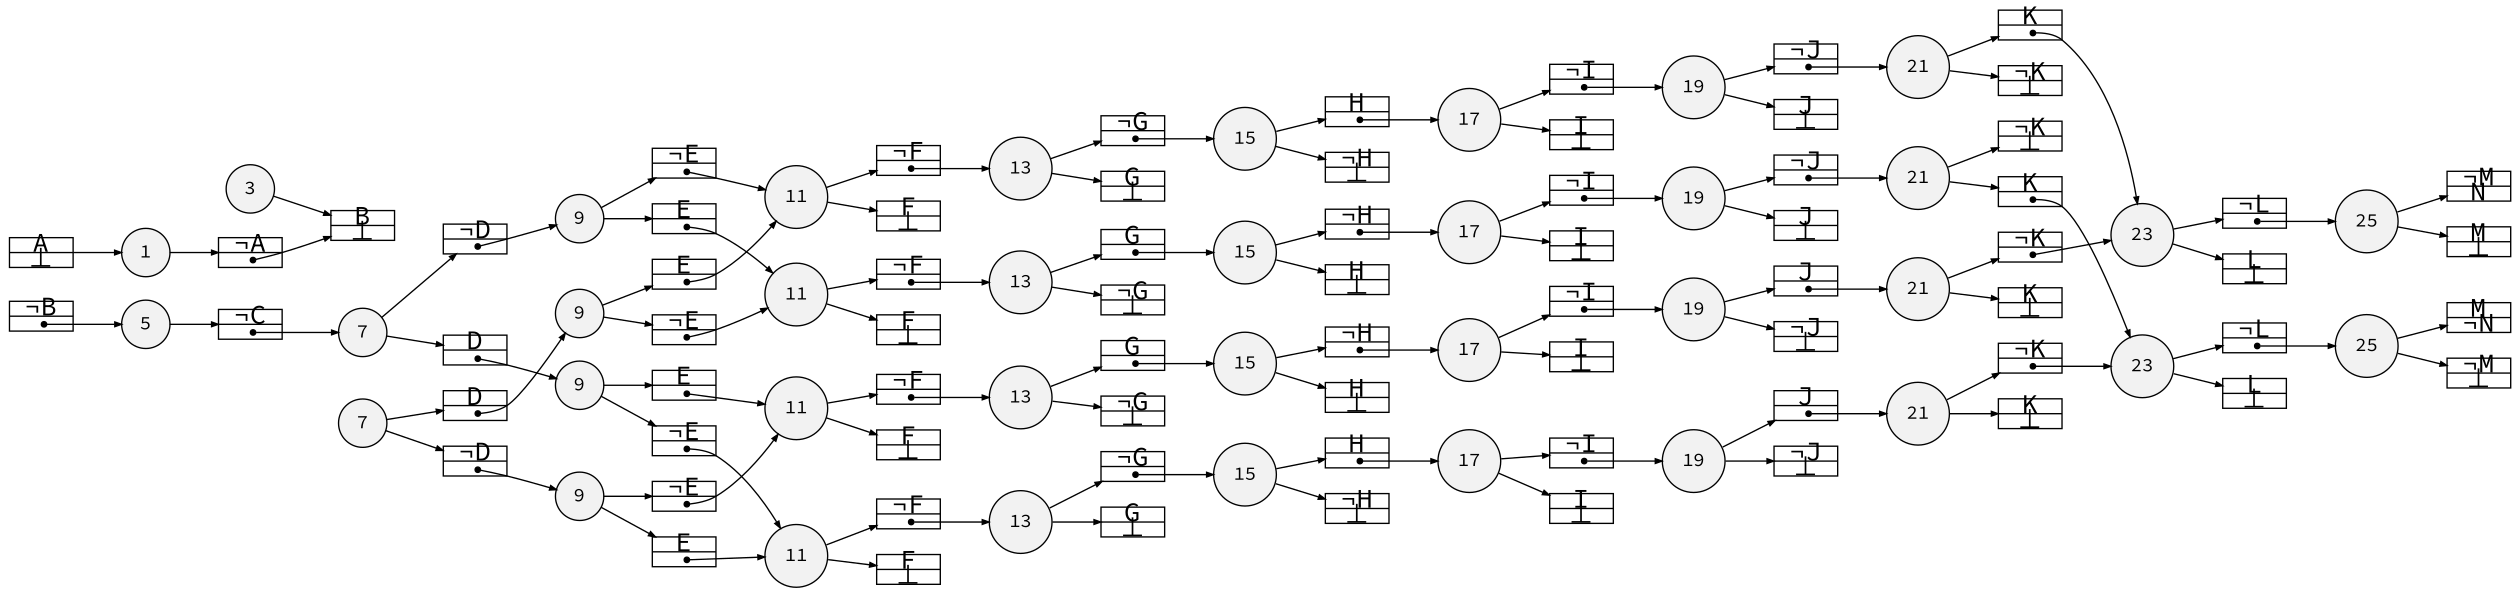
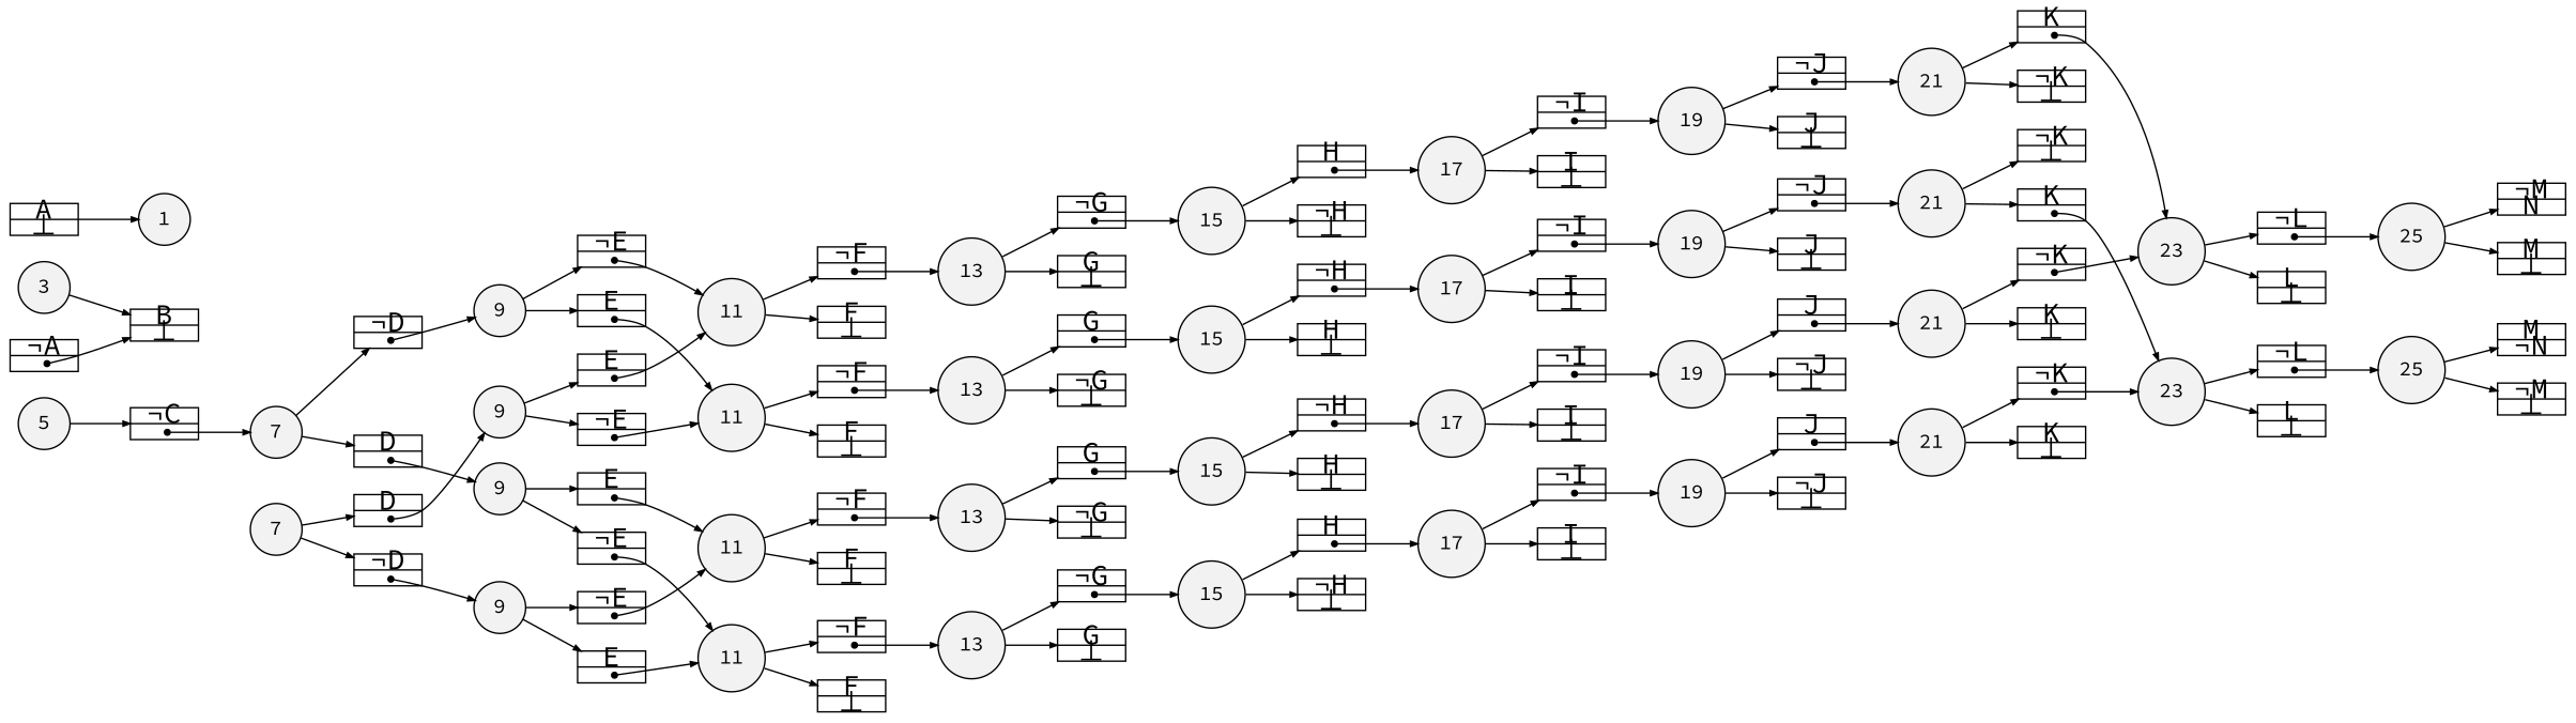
  digraph {
    fontname="Source Code Pro"
    rankdir=LR
    node [fillcolor=white fontname="Source Code Pro" shape=record style=filled fixedsize=true fontsize=20]
    edge [arrowsize=.50 fontname="Source Code Pro"]
    n1 [fillcolor=gray95 height=.25 label=25 shape=circle width=.25 fixedsize="" fontsize=""]
    n2 [fillcolor=gray95 height=.25 label=25 shape=circle width=.25 fixedsize="" fontsize=""]
    n3 [fillcolor=gray95 height=.25 label=23 shape=circle width=.25 fixedsize="" fontsize=""]
    n4 [fillcolor=gray95 height=.25 label=23 shape=circle width=.25 fixedsize="" fontsize=""]
    n5 [fillcolor=gray95 height=.25 label=21 shape=circle width=.25 fixedsize="" fontsize=""]
    n6 [fillcolor=gray95 height=.25 label=21 shape=circle width=.25 fixedsize="" fontsize=""]
    n7 [fillcolor=gray95 height=.25 label=21 shape=circle width=.25 fixedsize="" fontsize=""]
    n8 [fillcolor=gray95 height=.25 label=21 shape=circle width=.25 fixedsize="" fontsize=""]
    n9 [fillcolor=gray95 height=.25 label=19 shape=circle width=.25 fixedsize="" fontsize=""]
    n10 [fillcolor=gray95 height=.25 label=19 shape=circle width=.25 fixedsize="" fontsize=""]
    n11 [fillcolor=gray95 height=.25 label=19 shape=circle width=.25 fixedsize="" fontsize=""]
    n12 [fillcolor=gray95 height=.25 label=19 shape=circle width=.25 fixedsize="" fontsize=""]
    n13 [fillcolor=gray95 height=.25 label=17 shape=circle width=.25 fixedsize="" fontsize=""]
    n14 [fillcolor=gray95 height=.25 label=17 shape=circle width=.25 fixedsize="" fontsize=""]
    n15 [fillcolor=gray95 height=.25 label=17 shape=circle width=.25 fixedsize="" fontsize=""]
    n16 [fillcolor=gray95 height=.25 label=17 shape=circle width=.25 fixedsize="" fontsize=""]
    n17 [fillcolor=gray95 height=.25 label=15 shape=circle width=.25 fixedsize="" fontsize=""]
    n18 [fillcolor=gray95 height=.25 label=15 shape=circle width=.25 fixedsize="" fontsize=""]
    n19 [fillcolor=gray95 height=.25 label=15 shape=circle width=.25 fixedsize="" fontsize=""]
    n20 [fillcolor=gray95 height=.25 label=15 shape=circle width=.25 fixedsize="" fontsize=""]
    n21 [fillcolor=gray95 height=.25 label=13 shape=circle width=.25 fixedsize="" fontsize=""]
    n22 [fillcolor=gray95 height=.25 label=13 shape=circle width=.25 fixedsize="" fontsize=""]
    n23 [fillcolor=gray95 height=.25 label=13 shape=circle width=.25 fixedsize="" fontsize=""]
    n24 [fillcolor=gray95 height=.25 label=13 shape=circle width=.25 fixedsize="" fontsize=""]
    n25 [fillcolor=gray95 height=.25 label=11 shape=circle width=.25 fixedsize="" fontsize=""]
    n26 [fillcolor=gray95 height=.25 label=11 shape=circle width=.25 fixedsize="" fontsize=""]
    n27 [fillcolor=gray95 height=.25 label=11 shape=circle width=.25 fixedsize="" fontsize=""]
    n28 [fillcolor=gray95 height=.25 label=11 shape=circle width=.25 fixedsize="" fontsize=""]
    n29 [fillcolor=gray95 height=.25 label=9 shape=circle width=.25 fixedsize="" fontsize=""]
    n30 [fillcolor=gray95 height=.25 label=9 shape=circle width=.25 fixedsize="" fontsize=""]
    n31 [fillcolor=gray95 height=.25 label=9 shape=circle width=.25 fixedsize="" fontsize=""]
    n32 [fillcolor=gray95 height=.25 label=9 shape=circle width=.25 fixedsize="" fontsize=""]
    n33 [fillcolor=gray95 height=.25 label=7 shape=circle width=.25 fixedsize="" fontsize=""]
    n34 [fillcolor=gray95 height=.25 label=7 shape=circle width=.25 fixedsize="" fontsize=""]
    n35 [fillcolor=gray95 height=.25 label=5 shape=circle width=.25 fixedsize="" fontsize=""]
    n36 [fillcolor=gray95 height=.25 label=3 shape=circle width=.25 fixedsize="" fontsize=""]
    n37 [fillcolor=gray95 height=.25 label=1 shape=circle width=.25 fixedsize="" fontsize=""]
    n38 [height=.30 label="<L>&not;M|<R>N" width=.65]
    n39 [height=.30 label="<L>M|<R>&#8869;" width=.65]
    n40 [height=.30 label="<L>M|<R>&not;N" width=.65]
    n41 [height=.30 label="<L>&not;M|<R>&#8869;" width=.65]
    n42 [height=.30 label="<L>&not;L|<R>" width=.65]
    n43 [height=.30 label="<L>L|<R>&#8869;" width=.65]
    n44 [height=.30 label="<L>&not;L|<R>" width=.65]
    n45 [height=.30 label="<L>L|<R>&#8869;" width=.65]
    n46 [height=.30 label="<L>K|<R>" width=.65]
    n47 [height=.30 label="<L>&not;K|<R>&#8869;" width=.65]
    n48 [height=.30 label="<L>K|<R>" width=.65]
    n49 [height=.30 label="<L>&not;K|<R>&#8869;" width=.65]
    n50 [height=.30 label="<L>&not;K|<R>" width=.65]
    n51 [height=.30 label="<L>K|<R>&#8869;" width=.65]
    n52 [height=.30 label="<L>&not;K|<R>" width=.65]
    n53 [height=.30 label="<L>K|<R>&#8869;" width=.65]
    n54 [height=.30 label="<L>&not;J|<R>" width=.65]
    n55 [height=.30 label="<L>J|<R>&#8869;" width=.65]
    n56 [height=.30 label="<L>&not;J|<R>" width=.65]
    n57 [height=.30 label="<L>J|<R>&#8869;" width=.65]
    n58 [height=.30 label="<L>J|<R>" width=.65]
    n59 [height=.30 label="<L>&not;J|<R>&#8869;" width=.65]
    n60 [height=.30 label="<L>J|<R>" width=.65]
    n61 [height=.30 label="<L>&not;J|<R>&#8869;" width=.65]
    n62 [height=.30 label="<L>&not;I|<R>" width=.65]
    n63 [height=.30 label="<L>I|<R>&#8869;" width=.65]
    n64 [height=.30 label="<L>&not;I|<R>" width=.65]
    n65 [height=.30 label="<L>I|<R>&#8869;" width=.65]
    n66 [height=.30 label="<L>&not;I|<R>" width=.65]
    n67 [height=.30 label="<L>I|<R>&#8869;" width=.65]
    n68 [height=.30 label="<L>&not;I|<R>" width=.65]
    n69 [height=.30 label="<L>I|<R>&#8869;" width=.65]
    n70 [height=.30 label="<L>H|<R>" width=.65]
    n71 [height=.30 label="<L>&not;H|<R>&#8869;" width=.65]
    n72 [height=.30 label="<L>&not;H|<R>" width=.65]
    n73 [height=.30 label="<L>H|<R>&#8869;" width=.65]
    n74 [height=.30 label="<L>&not;H|<R>" width=.65]
    n75 [height=.30 label="<L>H|<R>&#8869;" width=.65]
    n76 [height=.30 label="<L>H|<R>" width=.65]
    n77 [height=.30 label="<L>&not;H|<R>&#8869;" width=.65]
    n78 [height=.30 label="<L>&not;G|<R>" width=.65]
    n79 [height=.30 label="<L>G|<R>&#8869;" width=.65]
    n80 [height=.30 label="<L>G|<R>" width=.65]
    n81 [height=.30 label="<L>&not;G|<R>&#8869;" width=.65]
    n82 [height=.30 label="<L>G|<R>" width=.65]
    n83 [height=.30 label="<L>&not;G|<R>&#8869;" width=.65]
    n84 [height=.30 label="<L>&not;G|<R>" width=.65]
    n85 [height=.30 label="<L>G|<R>&#8869;" width=.65]
    n86 [height=.30 label="<L>&not;F|<R>" width=.65]
    n87 [height=.30 label="<L>F|<R>&#8869;" width=.65]
    n88 [height=.30 label="<L>&not;F|<R>" width=.65]
    n89 [height=.30 label="<L>F|<R>&#8869;" width=.65]
    n90 [height=.30 label="<L>&not;F|<R>" width=.65]
    n91 [height=.30 label="<L>F|<R>&#8869;" width=.65]
    n92 [height=.30 label="<L>&not;F|<R>" width=.65]
    n93 [height=.30 label="<L>F|<R>&#8869;" width=.65]
    n94 [height=.30 label="<L>&not;E|<R>" width=.65]
    n95 [height=.30 label="<L>E|<R>" width=.65]
    n96 [height=.30 label="<L>E|<R>" width=.65]
    n97 [height=.30 label="<L>&not;E|<R>" width=.65]
    n98 [height=.30 label="<L>E|<R>" width=.65]
    n99 [height=.30 label="<L>&not;E|<R>" width=.65]
    n100 [height=.30 label="<L>&not;E|<R>" width=.65]
    n101 [height=.30 label="<L>E|<R>" width=.65]
    n102 [height=.30 label="<L>&not;D|<R>" width=.65]
    n103 [height=.30 label="<L>D|<R>" width=.65]
    n104 [height=.30 label="<L>D|<R>" width=.65]
    n105 [height=.30 label="<L>&not;D|<R>" width=.65]
    n106 [height=.30 label="<L>&not;C|<R>" width=.65]
    n107 [height=.30 label="<L>B|<R>&#8869;" width=.65]
    n108 [height=.30 label="<L>&not;A|<R>" width=.65]
-   n109 [height=.30 label="<L>&not;B|<R>" width=.65]
    n110 [height=.30 label="<L>A|<R>&#8869;" width=.65]
    subgraph sub_1 {
      rank=same
      n1
      n2
    }
    subgraph sub_2 {
      rank=same
      n3
      n4
    }
    subgraph sub_3 {
      rank=same
      n5
      n6
      n7
      n8
    }
    subgraph sub_4 {
      rank=same
      n9
      n10
      n11
      n12
    }
    subgraph sub_5 {
      rank=same
      n13
      n14
      n15
      n16
    }
    subgraph sub_6 {
      rank=same
      n17
      n18
      n19
      n20
    }
    subgraph sub_7 {
      rank=same
      n21
      n22
      n23
      n24
    }
    subgraph sub_8 {
      rank=same
      n25
      n26
      n27
      n28
    }
    subgraph sub_9 {
      rank=same
      n29
      n30
      n31
      n32
    }
    subgraph sub_10 {
      rank=same
      n33
      n34
    }
    subgraph sub_11 {
      rank=same
      n35
    }
    subgraph sub_12 {
      rank=same
      n36
    }
    subgraph sub_13 {
      rank=same
      n37
    }
    n1 -> n38
    n1 -> n39
    n2 -> n40
    n2 -> n41
    n3 -> n42
    n3 -> n43
    n4 -> n44
    n4 -> n45
    n5 -> n46
    n5 -> n47
    n6 -> n48
    n6 -> n49
    n7 -> n50
    n7 -> n51
    n8 -> n52
    n8 -> n53
    n9 -> n54
    n9 -> n55
    n10 -> n56
    n10 -> n57
    n11 -> n58
    n11 -> n59
    n12 -> n60
    n12 -> n61
    n13 -> n62
    n13 -> n63
    n14 -> n64
    n14 -> n65
    n15 -> n66
    n15 -> n67
    n16 -> n68
    n16 -> n69
    n17 -> n70
    n17 -> n71
    n18 -> n72
    n18 -> n73
    n19 -> n74
    n19 -> n75
    n20 -> n76
    n20 -> n77
    n21 -> n78
    n21 -> n79
    n22 -> n80
    n22 -> n81
    n23 -> n82
    n23 -> n83
    n24 -> n84
    n24 -> n85
    n25 -> n86
    n25 -> n87
    n26 -> n88
    n26 -> n89
    n27 -> n90
    n27 -> n91
    n28 -> n92
    n28 -> n93
    n29 -> n94
    n29 -> n95
    n30 -> n96
    n30 -> n97
    n31 -> n98
    n31 -> n99
    n32 -> n100
    n32 -> n101
    n33 -> n102
    n33 -> n103
    n34 -> n104
    n34 -> n105
    n35 -> n106
    n36 -> n107
-   n37 -> n108
    n42 -> n1 [arrowtail=dot dir=both tailclip=false tailport="R:c"]
    n44 -> n2 [arrowtail=dot dir=both tailclip=false tailport="R:c"]
    n46 -> n3 [arrowtail=dot dir=both tailclip=false tailport="R:c"]
    n48 -> n4 [arrowtail=dot dir=both tailclip=false tailport="R:c"]
    n50 -> n3 [arrowtail=dot dir=both tailclip=false tailport="R:c"]
    n52 -> n4 [arrowtail=dot dir=both tailclip=false tailport="R:c"]
    n54 -> n5 [arrowtail=dot dir=both tailclip=false tailport="R:c"]
    n56 -> n6 [arrowtail=dot dir=both tailclip=false tailport="R:c"]
    n58 -> n7 [arrowtail=dot dir=both tailclip=false tailport="R:c"]
    n60 -> n8 [arrowtail=dot dir=both tailclip=false tailport="R:c"]
    n62 -> n9 [arrowtail=dot dir=both tailclip=false tailport="R:c"]
    n64 -> n10 [arrowtail=dot dir=both tailclip=false tailport="R:c"]
    n66 -> n11 [arrowtail=dot dir=both tailclip=false tailport="R:c"]
    n68 -> n12 [arrowtail=dot dir=both tailclip=false tailport="R:c"]
    n70 -> n13 [arrowtail=dot dir=both tailclip=false tailport="R:c"]
    n72 -> n14 [arrowtail=dot dir=both tailclip=false tailport="R:c"]
    n74 -> n15 [arrowtail=dot dir=both tailclip=false tailport="R:c"]
    n76 -> n16 [arrowtail=dot dir=both tailclip=false tailport="R:c"]
    n78 -> n17 [arrowtail=dot dir=both tailclip=false tailport="R:c"]
    n80 -> n18 [arrowtail=dot dir=both tailclip=false tailport="R:c"]
    n82 -> n19 [arrowtail=dot dir=both tailclip=false tailport="R:c"]
    n84 -> n20 [arrowtail=dot dir=both tailclip=false tailport="R:c"]
    n86 -> n21 [arrowtail=dot dir=both tailclip=false tailport="R:c"]
    n88 -> n22 [arrowtail=dot dir=both tailclip=false tailport="R:c"]
    n90 -> n23 [arrowtail=dot dir=both tailclip=false tailport="R:c"]
    n92 -> n24 [arrowtail=dot dir=both tailclip=false tailport="R:c"]
    n94 -> n25 [arrowtail=dot dir=both tailclip=false tailport="R:c"]
    n95 -> n26 [arrowtail=dot dir=both tailclip=false tailport="R:c"]
    n96 -> n27 [arrowtail=dot dir=both tailclip=false tailport="R:c"]
    n97 -> n28 [arrowtail=dot dir=both tailclip=false tailport="R:c"]
    n98 -> n25 [arrowtail=dot dir=both tailclip=false tailport="R:c"]
    n99 -> n26 [arrowtail=dot dir=both tailclip=false tailport="R:c"]
    n100 -> n27 [arrowtail=dot dir=both tailclip=false tailport="R:c"]
    n101 -> n28 [arrowtail=dot dir=both tailclip=false tailport="R:c"]
    n102 -> n29 [arrowtail=dot dir=both tailclip=false tailport="R:c"]
    n103 -> n30 [arrowtail=dot dir=both tailclip=false tailport="R:c"]
    n104 -> n31 [arrowtail=dot dir=both tailclip=false tailport="R:c"]
    n105 -> n32 [arrowtail=dot dir=both tailclip=false tailport="R:c"]
    n106 -> n33 [arrowtail=dot dir=both tailclip=false tailport="R:c"]
    n108 -> n107 [arrowtail=dot dir=both tailclip=false tailport="R:c"]
-   n109 -> n35 [arrowtail=dot dir=both tailclip=false tailport="R:c"]
    n110 -> n37
  }
